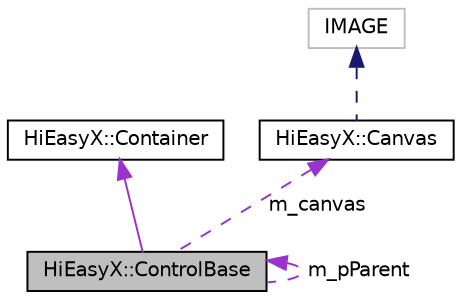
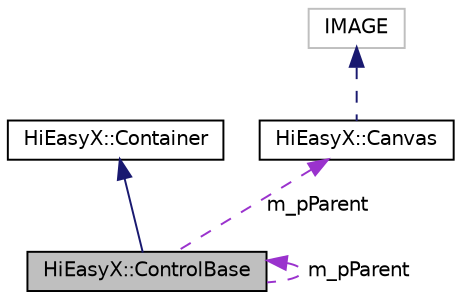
  digraph {
    node [color=black fillcolor=white fontname=Helvetica fontsize=10 shape=record style=filled]
    edge [color=darkorchid3 dir=back fontname=Helvetica fontsize=10 labelfontname=Helvetica labelfontsize=10 style=dashed]
    n1 [fillcolor=grey75 fontcolor=black height=0.2 label="HiEasyX::ControlBase" width=0.4]
    n2 [height=0.2 label="HiEasyX::Container" width=0.4]
    n3 [height=0.2 label="HiEasyX::Canvas" width=0.4]
    n4 [color=grey75 height=0.2 label=IMAGE width=0.4]
    n1 -> n1 [label=" m_pParent"]
-   n2 -> n1 [style=solid]
-   n3 -> n1 [label=" m_canvas"]
+   n2 -> n1 [color=midnightblue style=solid]
+   n3 -> n1 [label=" m_pParent"]
    n4 -> n3 [color=midnightblue]
  }
